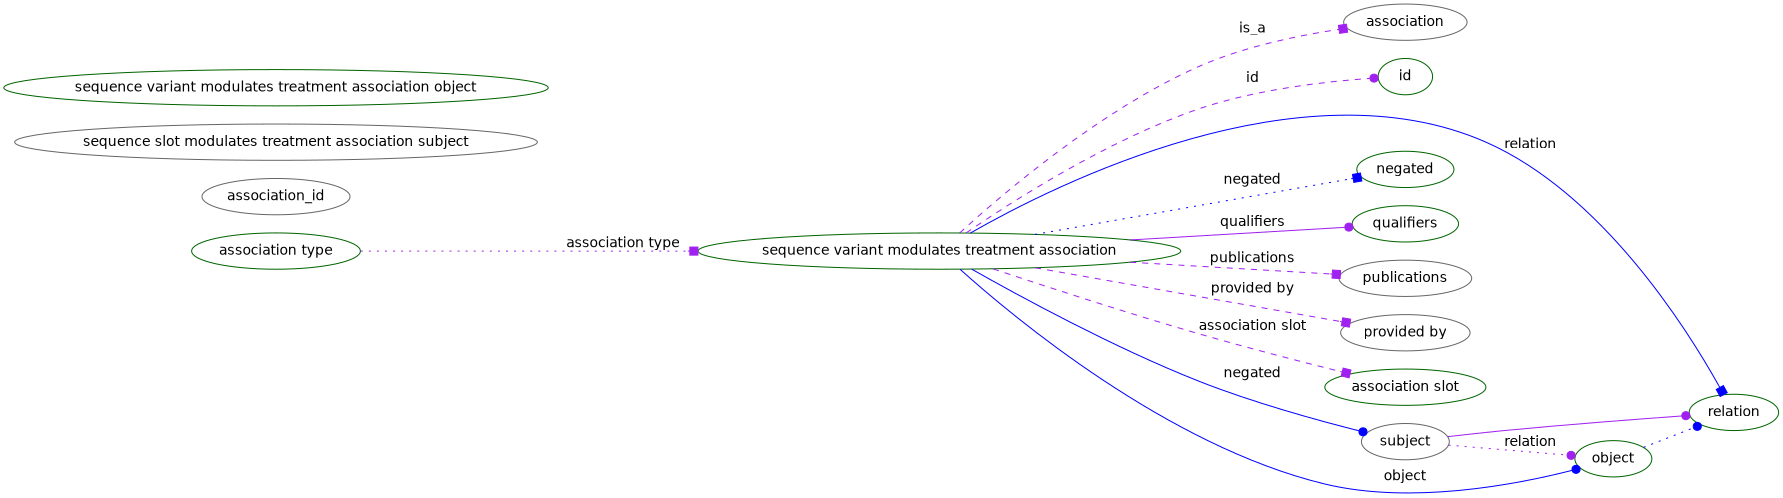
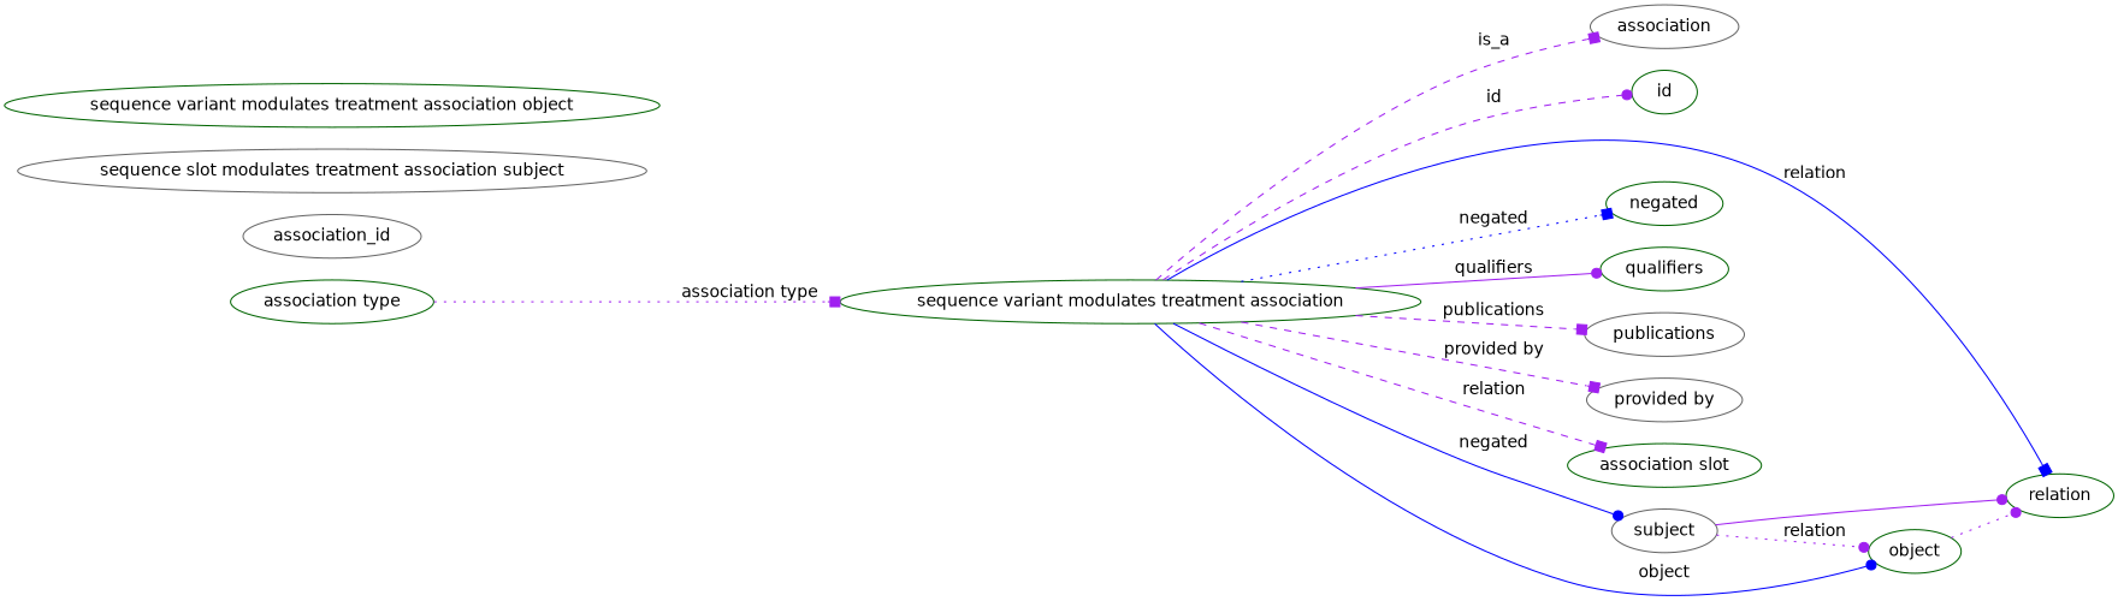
  digraph {
    fontname="DejaVu Sans"
    rankdir=LR
    node [color=darkgreen fontname="DejaVu Sans"]
    edge [arrowhead=box color=purple fontname="DejaVu Sans" style=dashed]
    n1 [height=0.5 label="sequence variant modulates treatment association" width=5.1374]
    association [color=gray40 height=0.5 width=1.3723]
    id [height=0.5 width=0.75]
    relation [height=0.5 width=0.75]
    negated [height=0.5 width=0.75]
    qualifiers [height=0.5 width=0.75]
    publications [color=gray40 height=0.5 width=0.75]
    "provided by" [color=gray40 height=0.5 width=0.75]
    "association slot" [height=0.5 width=0.75]
    subject [color=gray40 height=0.5 width=0.97656]
    object [height=0.5 width=0.88096]
    "association type" [height=0.5 width=0.75]
    association_id [color=gray40 height=0.5 width=0.75]
    n14 [color=gray40 height=0.5 label="sequence slot modulates treatment association subject" width=0.75]
    "sequence variant modulates treatment association object" [height=0.5 width=0.75]
    n1 -> association [label=is_a]
    n1 -> id [arrowhead=dot label=id]
    n1 -> relation [color=blue label=relation style=solid]
    n1 -> negated [color=blue label=negated style=dotted]
    n1 -> qualifiers [arrowhead=dot label=qualifiers style=solid]
    n1 -> publications [label=publications]
    n1 -> "provided by" [label="provided by"]
-   n1 -> "association slot" [label="association slot"]
+   n1 -> "association slot" [label=relation]
    n1 -> subject [arrowhead=dot color=blue label=negated style=solid]
    n1 -> object [arrowhead=dot color=blue label=object style=solid]
    subject -> relation [arrowhead=dot style=solid]
    subject -> object [arrowhead=dot label=relation style=dotted]
-   object -> relation [arrowhead=dot color=blue style=dotted]
+   object -> relation [arrowhead=dot style=dotted]
    "association type" -> n1 [label="association type" style=dotted]
  }
